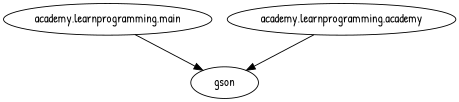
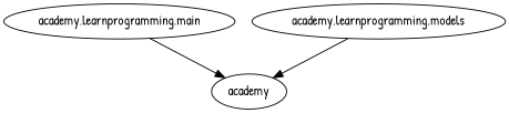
  digraph {
    fontname="Patrick Hand"
    node [fontname="Patrick Hand"]
    edge [fontname="Patrick Hand"]
    "academy.learnprogramming.main"
-   gson
-   "academy.learnprogramming.models" [label="academy.learnprogramming.academy"]
+   gson [label=academy]
+   "academy.learnprogramming.models"
    "academy.learnprogramming.main" -> gson
    "academy.learnprogramming.models" -> gson
  }
